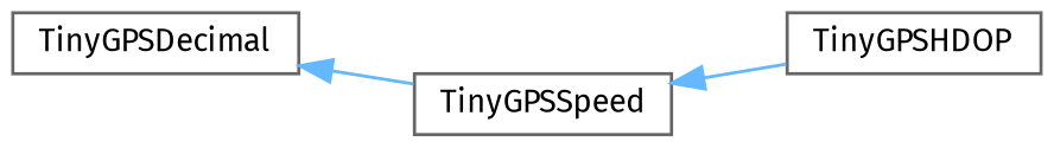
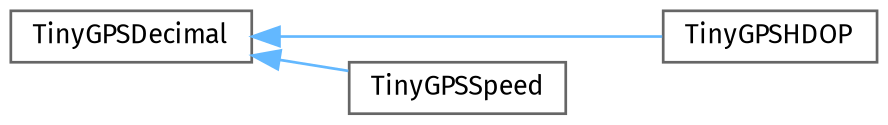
  digraph {
    fontname="Fira Sans"
    rankdir=LR
    node [color=grey40 fillcolor=white fontname="Fira Sans" fontsize=10 shape=box style=filled]
    edge [color=steelblue1 dir=back fontname="Fira Sans" fontsize=10 labelfontname=Helvetica labelfontsize=10 style=solid]
    n1 [height=0.2 label=TinyGPSDecimal width=0.4]
    n2 [height=0.2 label=TinyGPSHDOP width=0.4]
    n3 [height=0.2 label=TinyGPSSpeed width=0.4]
-   n3 -> n2
+   n1 -> n2
    n1 -> n3
  }
